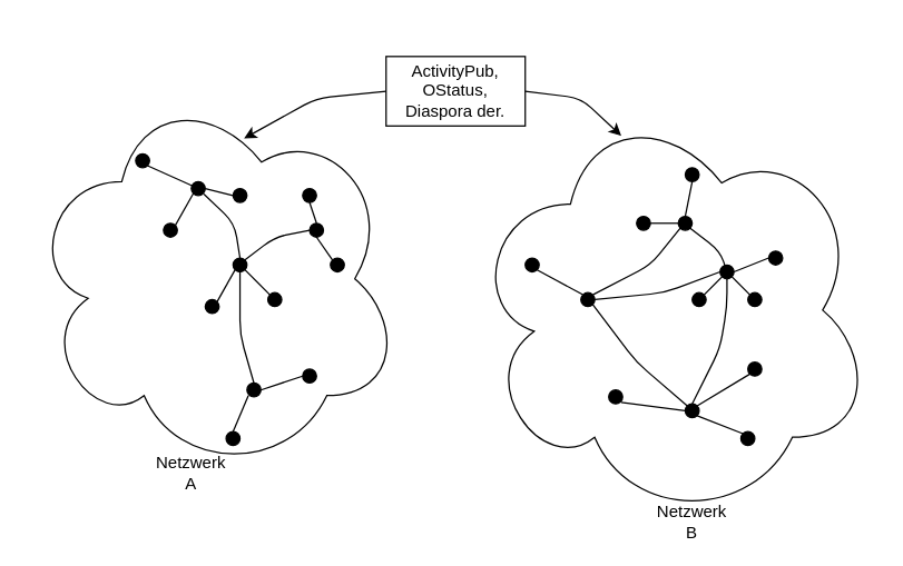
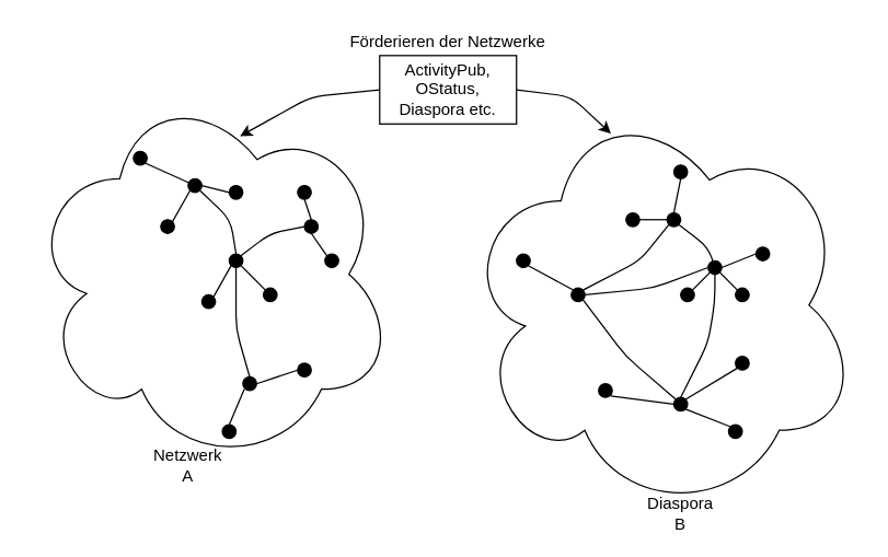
  <mxCell id="0" />
  <mxCell id="1" parent="0" />
  <mxCell id="2" value="" style="ellipse;shape=cloud;whiteSpace=wrap;html=1;fillColor=#FFFFFF;" vertex="1" parent="1"><mxGeometry x="337" y="70" width="290" height="305" as="geometry" /></mxCell>
  <mxCell id="3" value="" style="ellipse;shape=cloud;whiteSpace=wrap;html=1;fillColor=#FFFFFF;" vertex="1" parent="1"><mxGeometry x="20" y="60" width="268" height="280" as="geometry" /></mxCell>
  <mxCell id="4" value="" style="ellipse;whiteSpace=wrap;html=1;aspect=fixed;fillColor=#000000;" vertex="1" parent="1"><mxGeometry x="487" y="155" width="10" height="10" as="geometry" /></mxCell>
  <mxCell id="5" value="" style="ellipse;whiteSpace=wrap;html=1;aspect=fixed;fillColor=#000000;" vertex="1" parent="1"><mxGeometry x="492" y="120" width="10" height="10" as="geometry" /></mxCell>
  <mxCell id="6" value="" style="ellipse;whiteSpace=wrap;html=1;aspect=fixed;fillColor=#000000;" vertex="1" parent="1"><mxGeometry x="457" y="155" width="10" height="10" as="geometry" /></mxCell>
  <mxCell id="7" value="" style="ellipse;whiteSpace=wrap;html=1;aspect=fixed;fillColor=#000000;" vertex="1" parent="1"><mxGeometry x="517" y="190" width="10" height="10" as="geometry" /></mxCell>
  <mxCell id="8" value="" style="ellipse;whiteSpace=wrap;html=1;aspect=fixed;fillColor=#000000;" vertex="1" parent="1"><mxGeometry x="552" y="180" width="10" height="10" as="geometry" /></mxCell>
  <mxCell id="9" value="" style="ellipse;whiteSpace=wrap;html=1;aspect=fixed;fillColor=#000000;" vertex="1" parent="1"><mxGeometry x="537" y="210" width="10" height="10" as="geometry" /></mxCell>
  <mxCell id="10" value="" style="ellipse;whiteSpace=wrap;html=1;aspect=fixed;fillColor=#000000;" vertex="1" parent="1"><mxGeometry x="497" y="210" width="10" height="10" as="geometry" /></mxCell>
  <mxCell id="11" value="" style="ellipse;whiteSpace=wrap;html=1;aspect=fixed;fillColor=#000000;" vertex="1" parent="1"><mxGeometry x="417" y="210" width="10" height="10" as="geometry" /></mxCell>
  <mxCell id="12" value="" style="ellipse;whiteSpace=wrap;html=1;aspect=fixed;fillColor=#000000;" vertex="1" parent="1"><mxGeometry x="492" y="290" width="10" height="10" as="geometry" /></mxCell>
  <mxCell id="13" value="" style="ellipse;whiteSpace=wrap;html=1;aspect=fixed;fillColor=#000000;" vertex="1" parent="1"><mxGeometry x="377" y="185" width="10" height="10" as="geometry" /></mxCell>
  <mxCell id="14" value="" style="endArrow=none;html=1;exitX=1;exitY=0.5;exitDx=0;exitDy=0;entryX=0;entryY=0.5;entryDx=0;entryDy=0;" edge="1" parent="1" source="6" target="4"><mxGeometry width="50" height="50" relative="1" as="geometry"><mxPoint x="457" y="330" as="sourcePoint" /><mxPoint x="467" y="200" as="targetPoint" /></mxGeometry></mxCell>
  <mxCell id="15" value="" style="endArrow=none;html=1;entryX=0.5;entryY=1;entryDx=0;entryDy=0;exitX=0.5;exitY=0;exitDx=0;exitDy=0;" edge="1" parent="1" source="4" target="5"><mxGeometry width="50" height="50" relative="1" as="geometry"><mxPoint x="457" y="330" as="sourcePoint" /><mxPoint x="507" y="280" as="targetPoint" /></mxGeometry></mxCell>
  <mxCell id="16" value="" style="endArrow=none;html=1;exitX=0;exitY=0;exitDx=0;exitDy=0;entryX=1;entryY=1;entryDx=0;entryDy=0;" edge="1" parent="1" source="9" target="7"><mxGeometry width="50" height="50" relative="1" as="geometry"><mxPoint x="457" y="330" as="sourcePoint" /><mxPoint x="517" y="200" as="targetPoint" /></mxGeometry></mxCell>
  <mxCell id="17" value="" style="endArrow=none;html=1;entryX=0;entryY=0.5;entryDx=0;entryDy=0;exitX=1;exitY=0.5;exitDx=0;exitDy=0;" edge="1" parent="1" source="7" target="8"><mxGeometry width="50" height="50" relative="1" as="geometry"><mxPoint x="457" y="330" as="sourcePoint" /><mxPoint x="507" y="280" as="targetPoint" /></mxGeometry></mxCell>
  <mxCell id="18" value="" style="endArrow=none;html=1;entryX=0;entryY=1;entryDx=0;entryDy=0;exitX=1;exitY=0;exitDx=0;exitDy=0;" edge="1" parent="1" source="10" target="7"><mxGeometry width="50" height="50" relative="1" as="geometry"><mxPoint x="457" y="330" as="sourcePoint" /><mxPoint x="507" y="280" as="targetPoint" /></mxGeometry></mxCell>
  <mxCell id="19" value="" style="ellipse;whiteSpace=wrap;html=1;aspect=fixed;fillColor=#000000;" vertex="1" parent="1"><mxGeometry x="437" y="280" width="10" height="10" as="geometry" /></mxCell>
  <mxCell id="20" value="" style="ellipse;whiteSpace=wrap;html=1;aspect=fixed;fillColor=#000000;" vertex="1" parent="1"><mxGeometry x="537" y="260" width="10" height="10" as="geometry" /></mxCell>
  <mxCell id="21" value="" style="ellipse;whiteSpace=wrap;html=1;aspect=fixed;fillColor=#000000;" vertex="1" parent="1"><mxGeometry x="532" y="310" width="10" height="10" as="geometry" /></mxCell>
  <mxCell id="22" value="" style="endArrow=none;html=1;entryX=0;entryY=0.5;entryDx=0;entryDy=0;" edge="1" parent="1" target="12"><mxGeometry width="50" height="50" relative="1" as="geometry"><mxPoint x="446" y="289" as="sourcePoint" /><mxPoint x="437" y="340" as="targetPoint" /></mxGeometry></mxCell>
  <mxCell id="23" value="" style="endArrow=none;html=1;entryX=0;entryY=0;entryDx=0;entryDy=0;exitX=1;exitY=1;exitDx=0;exitDy=0;" edge="1" parent="1" source="12" target="21"><mxGeometry width="50" height="50" relative="1" as="geometry"><mxPoint x="387" y="390" as="sourcePoint" /><mxPoint x="437" y="340" as="targetPoint" /></mxGeometry></mxCell>
  <mxCell id="24" value="" style="endArrow=none;html=1;entryX=0;entryY=1;entryDx=0;entryDy=0;exitX=1;exitY=0;exitDx=0;exitDy=0;" edge="1" parent="1" source="12" target="20"><mxGeometry width="50" height="50" relative="1" as="geometry"><mxPoint x="472" y="305" as="sourcePoint" /><mxPoint x="522" y="255" as="targetPoint" /></mxGeometry></mxCell>
  <mxCell id="25" value="" style="endArrow=none;html=1;entryX=0;entryY=0;entryDx=0;entryDy=0;exitX=1;exitY=1;exitDx=0;exitDy=0;" edge="1" parent="1" source="11" target="12"><mxGeometry width="50" height="50" relative="1" as="geometry"><mxPoint x="422" y="270" as="sourcePoint" /><mxPoint x="472" y="220" as="targetPoint" /><Array as="points"><mxPoint x="457" y="260" /></Array></mxGeometry></mxCell>
  <mxCell id="26" value="" style="endArrow=none;html=1;exitX=0.5;exitY=1;exitDx=0;exitDy=0;entryX=0.5;entryY=0;entryDx=0;entryDy=0;" edge="1" parent="1" source="7" target="12"><mxGeometry width="50" height="50" relative="1" as="geometry"><mxPoint x="387" y="390" as="sourcePoint" /><mxPoint x="357" y="400" as="targetPoint" /><Array as="points"><mxPoint x="522" y="220" /><mxPoint x="517" y="250" /></Array></mxGeometry></mxCell>
  <mxCell id="27" value="" style="endArrow=none;html=1;entryX=1;entryY=1;entryDx=0;entryDy=0;exitX=0.5;exitY=0.5;exitDx=0;exitDy=0;exitPerimeter=0;" edge="1" parent="1" source="7" target="4"><mxGeometry width="50" height="50" relative="1" as="geometry"><mxPoint x="517" y="191" as="sourcePoint" /><mxPoint x="437" y="340" as="targetPoint" /><Array as="points"><mxPoint x="517" y="180" /></Array></mxGeometry></mxCell>
  <mxCell id="28" value="" style="endArrow=none;html=1;exitX=0;exitY=0;exitDx=0;exitDy=0;entryX=1;entryY=1;entryDx=0;entryDy=0;" edge="1" parent="1" source="11" target="13"><mxGeometry width="50" height="50" relative="1" as="geometry"><mxPoint x="387" y="390" as="sourcePoint" /><mxPoint x="396" y="199" as="targetPoint" /></mxGeometry></mxCell>
  <mxCell id="29" value="" style="endArrow=none;html=1;entryX=0;entryY=0.5;entryDx=0;entryDy=0;exitX=1;exitY=0.5;exitDx=0;exitDy=0;" edge="1" parent="1" source="11" target="7"><mxGeometry width="50" height="50" relative="1" as="geometry"><mxPoint x="377" y="390" as="sourcePoint" /><mxPoint x="427" y="340" as="targetPoint" /><Array as="points"><mxPoint x="477" y="210" /></Array></mxGeometry></mxCell>
  <mxCell id="30" value="" style="endArrow=none;html=1;entryX=0;entryY=1;entryDx=0;entryDy=0;exitX=1;exitY=0;exitDx=0;exitDy=0;" edge="1" parent="1" source="11" target="4"><mxGeometry width="50" height="50" relative="1" as="geometry"><mxPoint x="377" y="390" as="sourcePoint" /><mxPoint x="427" y="340" as="targetPoint" /><Array as="points"><mxPoint x="467" y="190" /></Array></mxGeometry></mxCell>
  <mxCell id="31" value="" style="ellipse;whiteSpace=wrap;html=1;aspect=fixed;fillColor=#000000;" vertex="1" parent="1"><mxGeometry x="137" y="130" width="10" height="10" as="geometry" /></mxCell>
  <mxCell id="32" value="" style="ellipse;whiteSpace=wrap;html=1;aspect=fixed;fillColor=#000000;" vertex="1" parent="1"><mxGeometry x="97" y="110" width="10" height="10" as="geometry" /></mxCell>
  <mxCell id="33" value="" style="ellipse;whiteSpace=wrap;html=1;aspect=fixed;fillColor=#000000;" vertex="1" parent="1"><mxGeometry x="117" y="160" width="10" height="10" as="geometry" /></mxCell>
  <mxCell id="34" value="" style="ellipse;whiteSpace=wrap;html=1;aspect=fixed;fillColor=#000000;" vertex="1" parent="1"><mxGeometry x="167" y="135" width="10" height="10" as="geometry" /></mxCell>
  <mxCell id="35" value="" style="ellipse;whiteSpace=wrap;html=1;aspect=fixed;fillColor=#000000;" vertex="1" parent="1"><mxGeometry x="167" y="185" width="10" height="10" as="geometry" /></mxCell>
  <mxCell id="36" value="" style="ellipse;whiteSpace=wrap;html=1;aspect=fixed;fillColor=#000000;" vertex="1" parent="1"><mxGeometry x="147" y="215" width="10" height="10" as="geometry" /></mxCell>
  <mxCell id="37" value="" style="ellipse;whiteSpace=wrap;html=1;aspect=fixed;fillColor=#000000;direction=south;" vertex="1" parent="1"><mxGeometry x="192" y="210" width="10" height="10" as="geometry" /></mxCell>
  <mxCell id="38" value="" style="ellipse;whiteSpace=wrap;html=1;aspect=fixed;fillColor=#000000;" vertex="1" parent="1"><mxGeometry x="217" y="265" width="10" height="10" as="geometry" /></mxCell>
  <mxCell id="39" value="" style="ellipse;whiteSpace=wrap;html=1;aspect=fixed;fillColor=#000000;" vertex="1" parent="1"><mxGeometry x="177" y="275" width="10" height="10" as="geometry" /></mxCell>
  <mxCell id="40" value="" style="endArrow=none;html=1;entryX=1;entryY=1;entryDx=0;entryDy=0;" edge="1" parent="1" target="32"><mxGeometry width="50" height="50" relative="1" as="geometry"><mxPoint x="142" y="135" as="sourcePoint" /><mxPoint x="137" y="105" as="targetPoint" /></mxGeometry></mxCell>
  <mxCell id="41" value="" style="endArrow=none;html=1;entryX=0;entryY=1;entryDx=0;entryDy=0;exitX=1;exitY=0;exitDx=0;exitDy=0;" edge="1" parent="1" source="33" target="31"><mxGeometry width="50" height="50" relative="1" as="geometry"><mxPoint x="102" y="170" as="sourcePoint" /><mxPoint x="152" y="120" as="targetPoint" /></mxGeometry></mxCell>
  <mxCell id="42" value="" style="endArrow=none;html=1;entryX=0;entryY=0.5;entryDx=0;entryDy=0;exitX=1;exitY=0.5;exitDx=0;exitDy=0;" edge="1" parent="1" source="31" target="34"><mxGeometry width="50" height="50" relative="1" as="geometry"><mxPoint x="97" y="390" as="sourcePoint" /><mxPoint x="147" y="340" as="targetPoint" /></mxGeometry></mxCell>
  <mxCell id="43" value="" style="endArrow=none;html=1;entryX=0;entryY=1;entryDx=0;entryDy=0;exitX=1;exitY=0;exitDx=0;exitDy=0;" edge="1" parent="1" source="36" target="35"><mxGeometry width="50" height="50" relative="1" as="geometry"><mxPoint x="97" y="390" as="sourcePoint" /><mxPoint x="147" y="340" as="targetPoint" /></mxGeometry></mxCell>
  <mxCell id="44" value="" style="endArrow=none;html=1;entryX=1;entryY=1;entryDx=0;entryDy=0;exitX=0;exitY=1;exitDx=0;exitDy=0;" edge="1" parent="1" source="37" target="35"><mxGeometry width="50" height="50" relative="1" as="geometry"><mxPoint x="97" y="390" as="sourcePoint" /><mxPoint x="147" y="340" as="targetPoint" /></mxGeometry></mxCell>
  <mxCell id="45" value="" style="endArrow=none;html=1;exitX=0.5;exitY=0;exitDx=0;exitDy=0;" edge="1" parent="1" source="35"><mxGeometry width="50" height="50" relative="1" as="geometry"><mxPoint x="97" y="390" as="sourcePoint" /><mxPoint x="146" y="139" as="targetPoint" /><Array as="points"><mxPoint x="168" y="160" /></Array></mxGeometry></mxCell>
  <mxCell id="46" value="" style="endArrow=none;html=1;entryX=0.5;entryY=1;entryDx=0;entryDy=0;exitX=0.5;exitY=0;exitDx=0;exitDy=0;" edge="1" parent="1" source="39" target="35"><mxGeometry width="50" height="50" relative="1" as="geometry"><mxPoint x="97" y="390" as="sourcePoint" /><mxPoint x="147" y="340" as="targetPoint" /><Array as="points"><mxPoint x="172" y="240" /></Array></mxGeometry></mxCell>
  <mxCell id="47" value="" style="endArrow=none;html=1;entryX=0;entryY=0.5;entryDx=0;entryDy=0;exitX=1;exitY=0.5;exitDx=0;exitDy=0;" edge="1" parent="1" source="39" target="38"><mxGeometry width="50" height="50" relative="1" as="geometry"><mxPoint x="97" y="390" as="sourcePoint" /><mxPoint x="147" y="340" as="targetPoint" /></mxGeometry></mxCell>
  <mxCell id="48" value="" style="ellipse;whiteSpace=wrap;html=1;aspect=fixed;fillColor=#000000;" vertex="1" parent="1"><mxGeometry x="162" y="310" width="10" height="10" as="geometry" /></mxCell>
  <mxCell id="49" value="" style="endArrow=none;html=1;exitX=0.5;exitY=0;exitDx=0;exitDy=0;" edge="1" parent="1" source="48"><mxGeometry width="50" height="50" relative="1" as="geometry"><mxPoint x="97" y="390" as="sourcePoint" /><mxPoint x="178" y="284" as="targetPoint" /></mxGeometry></mxCell>
  <mxCell id="50" value="" style="ellipse;whiteSpace=wrap;html=1;aspect=fixed;fillColor=#000000;" vertex="1" parent="1"><mxGeometry x="222" y="160" width="10" height="10" as="geometry" /></mxCell>
  <mxCell id="51" value="" style="ellipse;whiteSpace=wrap;html=1;aspect=fixed;fillColor=#000000;" vertex="1" parent="1"><mxGeometry x="217" y="135" width="10" height="10" as="geometry" /></mxCell>
  <mxCell id="52" value="" style="endArrow=none;html=1;entryX=0;entryY=0.5;entryDx=0;entryDy=0;exitX=1;exitY=0;exitDx=0;exitDy=0;" edge="1" parent="1" source="35" target="50"><mxGeometry width="50" height="50" relative="1" as="geometry"><mxPoint x="97" y="390" as="sourcePoint" /><mxPoint x="147" y="340" as="targetPoint" /><Array as="points"><mxPoint x="197" y="170" /></Array></mxGeometry></mxCell>
  <mxCell id="53" value="" style="endArrow=none;html=1;entryX=0.5;entryY=1;entryDx=0;entryDy=0;exitX=0.5;exitY=0;exitDx=0;exitDy=0;" edge="1" parent="1" source="50" target="51"><mxGeometry width="50" height="50" relative="1" as="geometry"><mxPoint x="237" y="170" as="sourcePoint" /><mxPoint x="257" y="150" as="targetPoint" /></mxGeometry></mxCell>
  <mxCell id="54" value="" style="ellipse;whiteSpace=wrap;html=1;aspect=fixed;fillColor=#000000;" vertex="1" parent="1"><mxGeometry x="237" y="185" width="10" height="10" as="geometry" /></mxCell>
  <mxCell id="55" value="" style="endArrow=none;html=1;entryX=0.5;entryY=1;entryDx=0;entryDy=0;exitX=0;exitY=0;exitDx=0;exitDy=0;" edge="1" parent="1" source="54" target="50"><mxGeometry width="50" height="50" relative="1" as="geometry"><mxPoint x="97" y="390" as="sourcePoint" /><mxPoint x="147" y="340" as="targetPoint" /></mxGeometry></mxCell>
- <mxCell id="56" value="ActivityPub, OStatus, Diaspora der." style="rounded=0;whiteSpace=wrap;html=1;fillColor=#FFFFFF;" vertex="1" parent="1"><mxGeometry x="277" y="40" width="100" height="50" as="geometry" /></mxCell>
+ <mxCell id="56" value="ActivityPub, OStatus, Diaspora etc." style="rounded=0;whiteSpace=wrap;html=1;fillColor=#FFFFFF;" vertex="1" parent="1"><mxGeometry x="277" y="40" width="100" height="50" as="geometry" /></mxCell>
  <mxCell id="57" value="" style="endArrow=classic;html=1;exitX=0;exitY=0.5;exitDx=0;exitDy=0;entryX=0.578;entryY=0.139;entryDx=0;entryDy=0;entryPerimeter=0;" edge="1" parent="1" source="56" target="3"><mxGeometry width="50" height="50" relative="1" as="geometry"><mxPoint x="17" y="450" as="sourcePoint" /><mxPoint x="67" y="400" as="targetPoint" /><Array as="points"><mxPoint x="227" y="70" /></Array></mxGeometry></mxCell>
  <mxCell id="58" value="" style="endArrow=classic;html=1;entryX=0.376;entryY=0.089;entryDx=0;entryDy=0;entryPerimeter=0;exitX=1;exitY=0.5;exitDx=0;exitDy=0;" edge="1" parent="1" source="56" target="2"><mxGeometry width="50" height="50" relative="1" as="geometry"><mxPoint x="17" y="450" as="sourcePoint" /><mxPoint x="67" y="400" as="targetPoint" /><Array as="points"><mxPoint x="417" y="70" /></Array></mxGeometry></mxCell>
+ <mxCell id="59" value="Förderieren der Netzwerke" style="text;html=1;strokeColor=none;fillColor=none;align=center;verticalAlign=middle;whiteSpace=wrap;rounded=0;" vertex="1" parent="1"><mxGeometry x="237" y="20" width="180" height="20" as="geometry" /></mxCell>
  <mxCell id="60" value="Netzwerk A" style="text;html=1;strokeColor=none;fillColor=none;align=center;verticalAlign=middle;whiteSpace=wrap;rounded=0;" vertex="1" parent="1"><mxGeometry x="117" y="330" width="40" height="20" as="geometry" /></mxCell>
- <mxCell id="61" value="Netzwerk B" style="text;html=1;strokeColor=none;fillColor=none;align=center;verticalAlign=middle;whiteSpace=wrap;rounded=0;" vertex="1" parent="1"><mxGeometry x="477" y="365" width="40" height="20" as="geometry" /></mxCell>
+ <mxCell id="61" value="Diaspora B" style="text;html=1;strokeColor=none;fillColor=none;align=center;verticalAlign=middle;whiteSpace=wrap;rounded=0;" vertex="1" parent="1"><mxGeometry x="477" y="365" width="40" height="20" as="geometry" /></mxCell>
